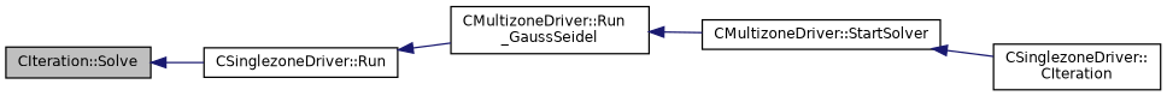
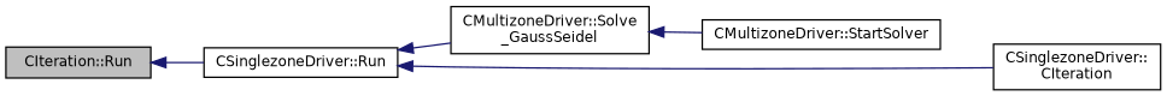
  digraph {
    rankdir=LR
    node [color=black fillcolor=white fontname=Helvetica fontsize=10 shape=record style=filled]
    edge [color=midnightblue dir=back fontname=Helvetica fontsize=10 labelfontname=Helvetica labelfontsize=10 style=solid]
-   n1 [fillcolor=grey75 fontcolor=black height=0.2 label="CIteration::Solve" width=0.4]
+   n1 [fillcolor=grey75 fontcolor=black height=0.2 label="CIteration::Run" width=0.4]
    n2 [height=0.2 label="CSinglezoneDriver::Run" width=0.4]
-   n3 [height=0.2 label="CMultizoneDriver::Run\l_GaussSeidel" width=0.4]
+   n3 [height=0.2 label="CMultizoneDriver::Solve\l_GaussSeidel" width=0.4]
    n4 [height=0.2 label="CMultizoneDriver::StartSolver" width=0.4]
    n5 [height=0.2 label="CSinglezoneDriver::\lCIteration" width=0.4]
    n1 -> n2
    n2 -> n3
-   n4 -> n5
+   n2 -> n5
    n3 -> n4
  }
